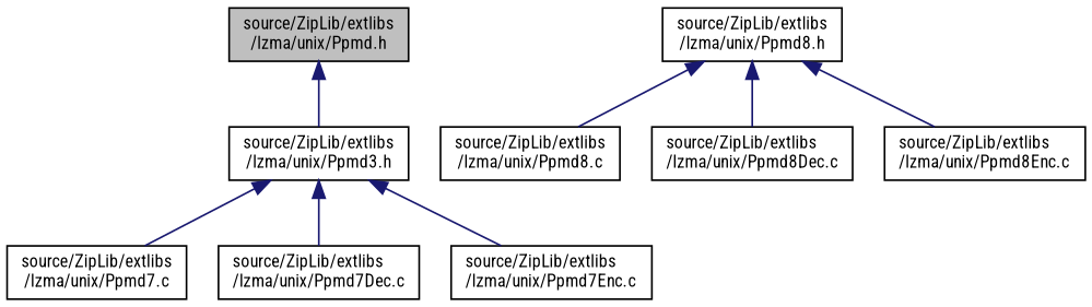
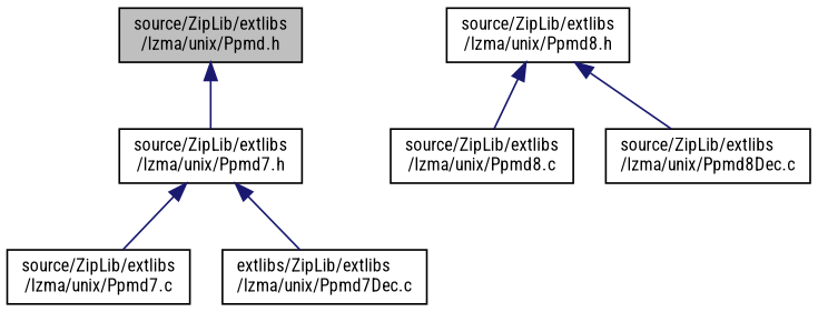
  digraph {
    fontname="Roboto Condensed"
    node [color=black fillcolor=white fontname="Roboto Condensed" fontsize=10 shape=record style=filled]
    edge [color=midnightblue dir=back fontname="Roboto Condensed" fontsize=10 labelfontname=Helvetica labelfontsize=10 style=solid]
    n1 [fillcolor=grey75 fontcolor=black height=0.2 label="source/ZipLib/extlibs\l/lzma/unix/Ppmd.h" width=0.4]
-   n2 [height=0.2 label="source/ZipLib/extlibs\l/lzma/unix/Ppmd3.h" width=0.4]
+   n2 [height=0.2 label="source/ZipLib/extlibs\l/lzma/unix/Ppmd7.h" width=0.4]
    n3 [height=0.2 label="source/ZipLib/extlibs\l/lzma/unix/Ppmd7.c" width=0.4]
-   n4 [height=0.2 label="source/ZipLib/extlibs\l/lzma/unix/Ppmd7Dec.c" width=0.4]
-   n5 [height=0.2 label="source/ZipLib/extlibs\l/lzma/unix/Ppmd7Enc.c" width=0.4]
+   n4 [height=0.2 label="extlibs/ZipLib/extlibs\l/lzma/unix/Ppmd7Dec.c" width=0.4]
    n6 [height=0.2 label="source/ZipLib/extlibs\l/lzma/unix/Ppmd8.h" width=0.4]
    n7 [height=0.2 label="source/ZipLib/extlibs\l/lzma/unix/Ppmd8.c" width=0.4]
    n8 [height=0.2 label="source/ZipLib/extlibs\l/lzma/unix/Ppmd8Dec.c" width=0.4]
-   n9 [height=0.2 label="source/ZipLib/extlibs\l/lzma/unix/Ppmd8Enc.c" width=0.4]
    n1 -> n2
    n2 -> n3
    n2 -> n4
-   n2 -> n5
    n6 -> n7
    n6 -> n8
-   n6 -> n9
  }
